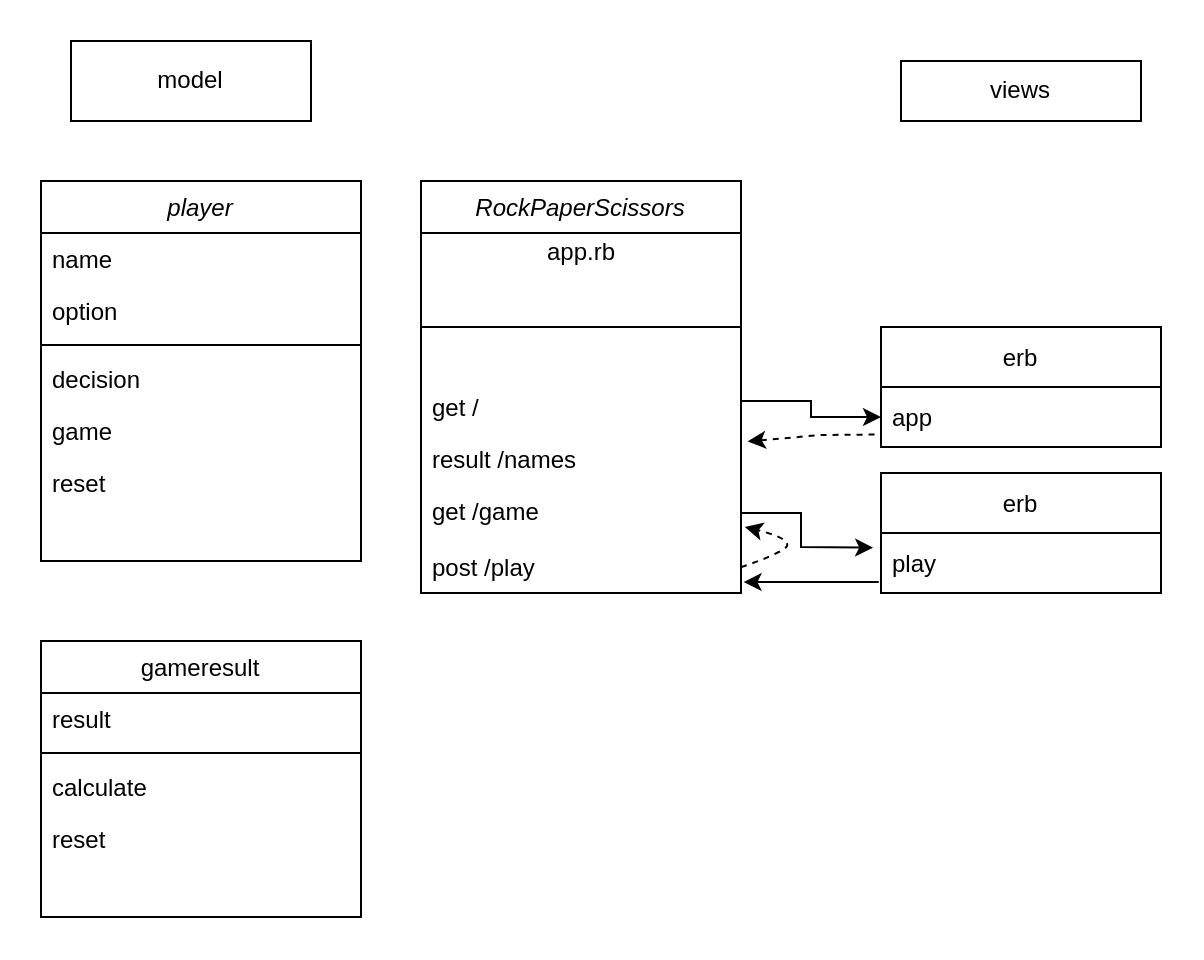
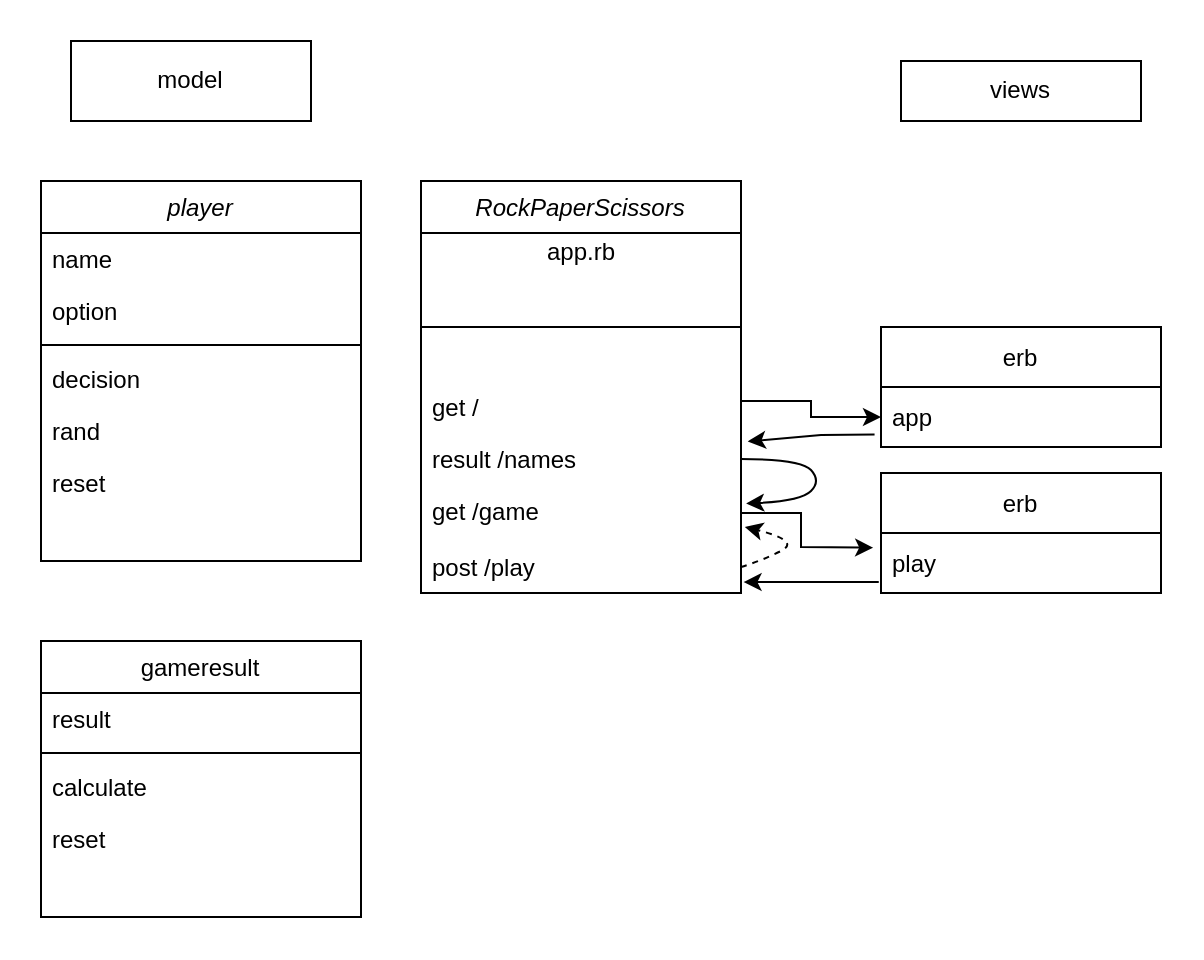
  <mxCell id="0" />
  <mxCell id="1" parent="0" />
  <mxCell id="2" value="player" style="swimlane;fontStyle=2;align=center;verticalAlign=top;childLayout=stackLayout;horizontal=1;startSize=26;horizontalStack=0;resizeParent=1;resizeLast=0;collapsible=1;marginBottom=0;rounded=0;shadow=0;strokeWidth=1;" parent="1" vertex="1"><mxGeometry x="20" y="90" width="160" height="190" as="geometry"><mxRectangle x="230" y="140" width="160" height="26" as="alternateBounds" /></mxGeometry></mxCell>
  <mxCell id="3" value="name" style="text;align=left;verticalAlign=top;spacingLeft=4;spacingRight=4;overflow=hidden;rotatable=0;points=[[0,0.5],[1,0.5]];portConstraint=eastwest;" parent="2" vertex="1"><mxGeometry y="26" width="160" height="26" as="geometry" /></mxCell>
  <mxCell id="4" value="option" style="text;align=left;verticalAlign=top;spacingLeft=4;spacingRight=4;overflow=hidden;rotatable=0;points=[[0,0.5],[1,0.5]];portConstraint=eastwest;rounded=0;shadow=0;html=0;" parent="2" vertex="1"><mxGeometry y="52" width="160" height="26" as="geometry" /></mxCell>
  <mxCell id="5" value="" style="line;html=1;strokeWidth=1;align=left;verticalAlign=middle;spacingTop=-1;spacingLeft=3;spacingRight=3;rotatable=0;labelPosition=right;points=[];portConstraint=eastwest;" parent="2" vertex="1"><mxGeometry y="78" width="160" height="8" as="geometry" /></mxCell>
  <mxCell id="6" value="decision" style="text;align=left;verticalAlign=top;spacingLeft=4;spacingRight=4;overflow=hidden;rotatable=0;points=[[0,0.5],[1,0.5]];portConstraint=eastwest;rounded=0;shadow=0;html=0;" vertex="1" parent="2"><mxGeometry y="86" width="160" height="26" as="geometry" /></mxCell>
- <mxCell id="7" value="game" style="text;align=left;verticalAlign=top;spacingLeft=4;spacingRight=4;overflow=hidden;rotatable=0;points=[[0,0.5],[1,0.5]];portConstraint=eastwest;rounded=0;shadow=0;html=0;" vertex="1" parent="2"><mxGeometry y="112" width="160" height="26" as="geometry" /></mxCell>
+ <mxCell id="7" value="rand" style="text;align=left;verticalAlign=top;spacingLeft=4;spacingRight=4;overflow=hidden;rotatable=0;points=[[0,0.5],[1,0.5]];portConstraint=eastwest;rounded=0;shadow=0;html=0;" vertex="1" parent="2"><mxGeometry y="112" width="160" height="26" as="geometry" /></mxCell>
  <mxCell id="8" value="reset" style="text;align=left;verticalAlign=top;spacingLeft=4;spacingRight=4;overflow=hidden;rotatable=0;points=[[0,0.5],[1,0.5]];portConstraint=eastwest;rounded=0;shadow=0;html=0;" vertex="1" parent="2"><mxGeometry y="138" width="160" height="26" as="geometry" /></mxCell>
  <mxCell id="9" value="gameresult" style="swimlane;fontStyle=0;align=center;verticalAlign=top;childLayout=stackLayout;horizontal=1;startSize=26;horizontalStack=0;resizeParent=1;resizeLast=0;collapsible=1;marginBottom=0;rounded=0;shadow=0;strokeWidth=1;" parent="1" vertex="1"><mxGeometry x="20" y="320" width="160" height="138" as="geometry"><mxRectangle x="130" y="380" width="160" height="26" as="alternateBounds" /></mxGeometry></mxCell>
  <mxCell id="10" value="result" style="text;align=left;verticalAlign=top;spacingLeft=4;spacingRight=4;overflow=hidden;rotatable=0;points=[[0,0.5],[1,0.5]];portConstraint=eastwest;" parent="9" vertex="1"><mxGeometry y="26" width="160" height="26" as="geometry" /></mxCell>
  <mxCell id="11" value="" style="line;html=1;strokeWidth=1;align=left;verticalAlign=middle;spacingTop=-1;spacingLeft=3;spacingRight=3;rotatable=0;labelPosition=right;points=[];portConstraint=eastwest;" parent="9" vertex="1"><mxGeometry y="52" width="160" height="8" as="geometry" /></mxCell>
  <mxCell id="12" value="calculate" style="text;align=left;verticalAlign=top;spacingLeft=4;spacingRight=4;overflow=hidden;rotatable=0;points=[[0,0.5],[1,0.5]];portConstraint=eastwest;" vertex="1" parent="9"><mxGeometry y="60" width="160" height="26" as="geometry" /></mxCell>
  <mxCell id="13" value="reset" style="text;align=left;verticalAlign=top;spacingLeft=4;spacingRight=4;overflow=hidden;rotatable=0;points=[[0,0.5],[1,0.5]];portConstraint=eastwest;" vertex="1" parent="9"><mxGeometry y="86" width="160" height="26" as="geometry" /></mxCell>
  <mxCell id="14" value="" style="edgeStyle=orthogonalEdgeStyle;rounded=0;orthogonalLoop=1;jettySize=auto;html=1;exitX=1;exitY=0.385;exitDx=0;exitDy=0;exitPerimeter=0;" edge="1" parent="1" source="18" target="27"><mxGeometry relative="1" as="geometry" /></mxCell>
  <mxCell id="15" value="RockPaperScissors" style="swimlane;fontStyle=2;align=center;verticalAlign=top;childLayout=stackLayout;horizontal=1;startSize=26;horizontalStack=0;resizeParent=1;resizeLast=0;collapsible=1;marginBottom=0;rounded=0;shadow=0;strokeWidth=1;" vertex="1" parent="1"><mxGeometry x="210" y="90" width="160" height="206" as="geometry"><mxRectangle x="230" y="140" width="160" height="26" as="alternateBounds" /></mxGeometry></mxCell>
  <mxCell id="16" value="app.rb" style="text;html=1;align=center;verticalAlign=middle;resizable=0;points=[];autosize=1;strokeColor=none;fillColor=none;" vertex="1" parent="15"><mxGeometry y="26" width="160" height="20" as="geometry" /></mxCell>
  <mxCell id="17" value="" style="line;html=1;strokeWidth=1;align=left;verticalAlign=middle;spacingTop=-1;spacingLeft=3;spacingRight=3;rotatable=0;labelPosition=right;points=[];portConstraint=eastwest;" vertex="1" parent="15"><mxGeometry y="46" width="160" height="54" as="geometry" /></mxCell>
  <mxCell id="18" value="get / " style="text;align=left;verticalAlign=top;spacingLeft=4;spacingRight=4;overflow=hidden;rotatable=0;points=[[0,0.5],[1,0.5]];portConstraint=eastwest;rounded=0;shadow=0;html=0;" vertex="1" parent="15"><mxGeometry y="100" width="160" height="26" as="geometry" /></mxCell>
  <mxCell id="19" value="result /names" style="text;align=left;verticalAlign=top;spacingLeft=4;spacingRight=4;overflow=hidden;rotatable=0;points=[[0,0.5],[1,0.5]];portConstraint=eastwest;rounded=0;shadow=0;html=0;" vertex="1" parent="15"><mxGeometry y="126" width="160" height="26" as="geometry" /></mxCell>
  <mxCell id="20" value="get /game" style="text;align=left;verticalAlign=top;spacingLeft=4;spacingRight=4;overflow=hidden;rotatable=0;points=[[0,0.5],[1,0.5]];portConstraint=eastwest;rounded=0;shadow=0;html=0;" vertex="1" parent="15"><mxGeometry y="152" width="160" height="28" as="geometry" /></mxCell>
  <mxCell id="21" value="post /play" style="text;align=left;verticalAlign=top;spacingLeft=4;spacingRight=4;overflow=hidden;rotatable=0;points=[[0,0.5],[1,0.5]];portConstraint=eastwest;rounded=0;shadow=0;html=0;" vertex="1" parent="15"><mxGeometry y="180" width="160" height="26" as="geometry" /></mxCell>
+ <mxCell id="22" value="" style="curved=1;endArrow=classic;html=1;rounded=0;entryX=1.016;entryY=0.33;entryDx=0;entryDy=0;entryPerimeter=0;" edge="1" parent="15" source="19" target="20"><mxGeometry width="50" height="50" relative="1" as="geometry"><mxPoint x="163" y="150" as="sourcePoint" /><mxPoint x="420" y="260" as="targetPoint" /><Array as="points"><mxPoint x="190" y="139" /><mxPoint x="200" y="150" /><mxPoint x="190" y="160" /></Array></mxGeometry></mxCell>
  <mxCell id="23" value="" style="curved=1;endArrow=classic;html=1;rounded=0;exitX=1;exitY=0.5;exitDx=0;exitDy=0;entryX=1.012;entryY=0.749;entryDx=0;entryDy=0;entryPerimeter=0;dashed=1;" edge="1" parent="15" source="21" target="20"><mxGeometry width="50" height="50" relative="1" as="geometry"><mxPoint x="370" y="310" as="sourcePoint" /><mxPoint x="420" y="260" as="targetPoint" /><Array as="points"><mxPoint x="170" y="190" /><mxPoint x="190" y="180" /></Array></mxGeometry></mxCell>
  <mxCell id="24" value="model" style="rounded=0;whiteSpace=wrap;html=1;" vertex="1" parent="1"><mxGeometry x="35" y="20" width="120" height="40" as="geometry" /></mxCell>
  <mxCell id="25" value="views" style="rounded=0;whiteSpace=wrap;html=1;" vertex="1" parent="1"><mxGeometry x="450" y="30" width="120" height="30" as="geometry" /></mxCell>
  <mxCell id="26" value="erb" style="swimlane;fontStyle=0;childLayout=stackLayout;horizontal=1;startSize=30;horizontalStack=0;resizeParent=1;resizeParentMax=0;resizeLast=0;collapsible=1;marginBottom=0;" vertex="1" parent="1"><mxGeometry x="440" y="163" width="140" height="60" as="geometry" /></mxCell>
  <mxCell id="27" value="app" style="text;strokeColor=none;fillColor=none;align=left;verticalAlign=middle;spacingLeft=4;spacingRight=4;overflow=hidden;points=[[0,0.5],[1,0.5]];portConstraint=eastwest;rotatable=0;" vertex="1" parent="26"><mxGeometry y="30" width="140" height="30" as="geometry" /></mxCell>
- <mxCell id="28" value="" style="endArrow=classic;html=1;rounded=0;exitX=-0.023;exitY=0.792;exitDx=0;exitDy=0;exitPerimeter=0;entryX=1.021;entryY=0.162;entryDx=0;entryDy=0;entryPerimeter=0;dashed=1;" edge="1" parent="1" source="27" target="19"><mxGeometry width="50" height="50" relative="1" as="geometry"><mxPoint x="580" y="400" as="sourcePoint" /><mxPoint x="630" y="350" as="targetPoint" /><Array as="points"><mxPoint x="410" y="217" /></Array></mxGeometry></mxCell>
+ <mxCell id="28" value="" style="endArrow=classic;html=1;rounded=0;exitX=-0.023;exitY=0.792;exitDx=0;exitDy=0;exitPerimeter=0;entryX=1.021;entryY=0.162;entryDx=0;entryDy=0;entryPerimeter=0;" edge="1" parent="1" source="27" target="19"><mxGeometry width="50" height="50" relative="1" as="geometry"><mxPoint x="580" y="400" as="sourcePoint" /><mxPoint x="630" y="350" as="targetPoint" /><Array as="points"><mxPoint x="410" y="217" /></Array></mxGeometry></mxCell>
  <mxCell id="29" value="erb" style="swimlane;fontStyle=0;childLayout=stackLayout;horizontal=1;startSize=30;horizontalStack=0;resizeParent=1;resizeParentMax=0;resizeLast=0;collapsible=1;marginBottom=0;" vertex="1" parent="1"><mxGeometry x="440" y="236" width="140" height="60" as="geometry" /></mxCell>
  <mxCell id="30" value="play" style="text;strokeColor=none;fillColor=none;align=left;verticalAlign=middle;spacingLeft=4;spacingRight=4;overflow=hidden;points=[[0,0.5],[1,0.5]];portConstraint=eastwest;rotatable=0;" vertex="1" parent="29"><mxGeometry y="30" width="140" height="30" as="geometry" /></mxCell>
  <mxCell id="31" value="" style="endArrow=classic;html=1;rounded=0;exitX=1;exitY=0.5;exitDx=0;exitDy=0;entryX=-0.028;entryY=0.244;entryDx=0;entryDy=0;entryPerimeter=0;" edge="1" parent="1" source="20" target="30"><mxGeometry width="50" height="50" relative="1" as="geometry"><mxPoint x="580" y="400" as="sourcePoint" /><mxPoint x="630" y="350" as="targetPoint" /><Array as="points"><mxPoint x="400" y="256" /><mxPoint x="400" y="273" /></Array></mxGeometry></mxCell>
  <mxCell id="32" value="" style="endArrow=classic;html=1;rounded=0;exitX=-0.008;exitY=0.818;exitDx=0;exitDy=0;exitPerimeter=0;entryX=1.008;entryY=0.79;entryDx=0;entryDy=0;entryPerimeter=0;" edge="1" parent="1" source="30" target="21"><mxGeometry width="50" height="50" relative="1" as="geometry"><mxPoint x="580" y="400" as="sourcePoint" /><mxPoint x="630" y="350" as="targetPoint" /></mxGeometry></mxCell>
